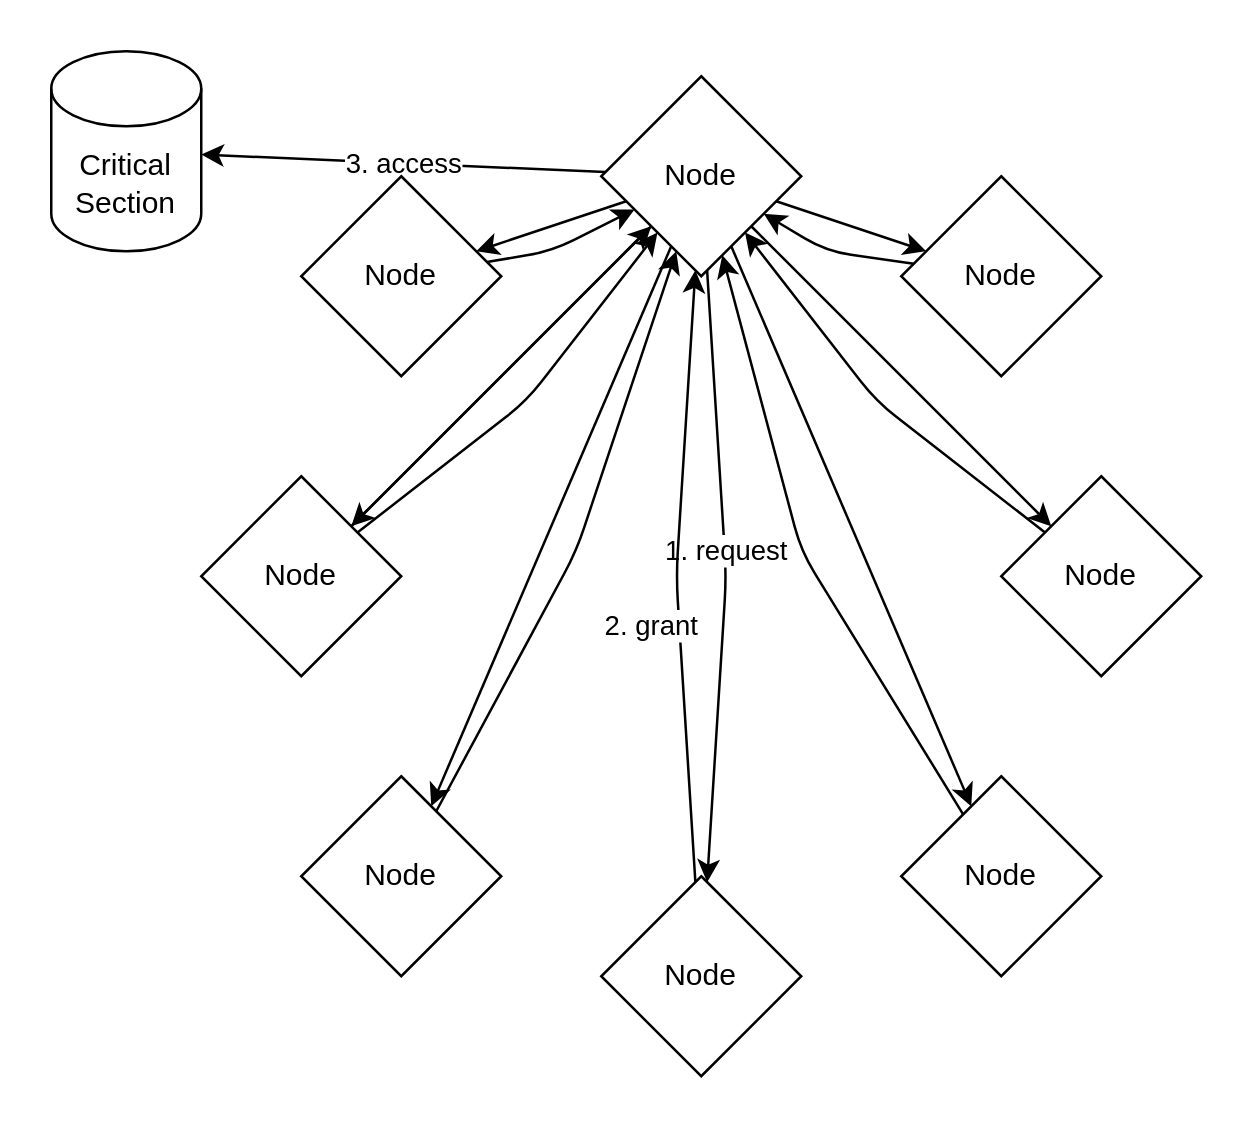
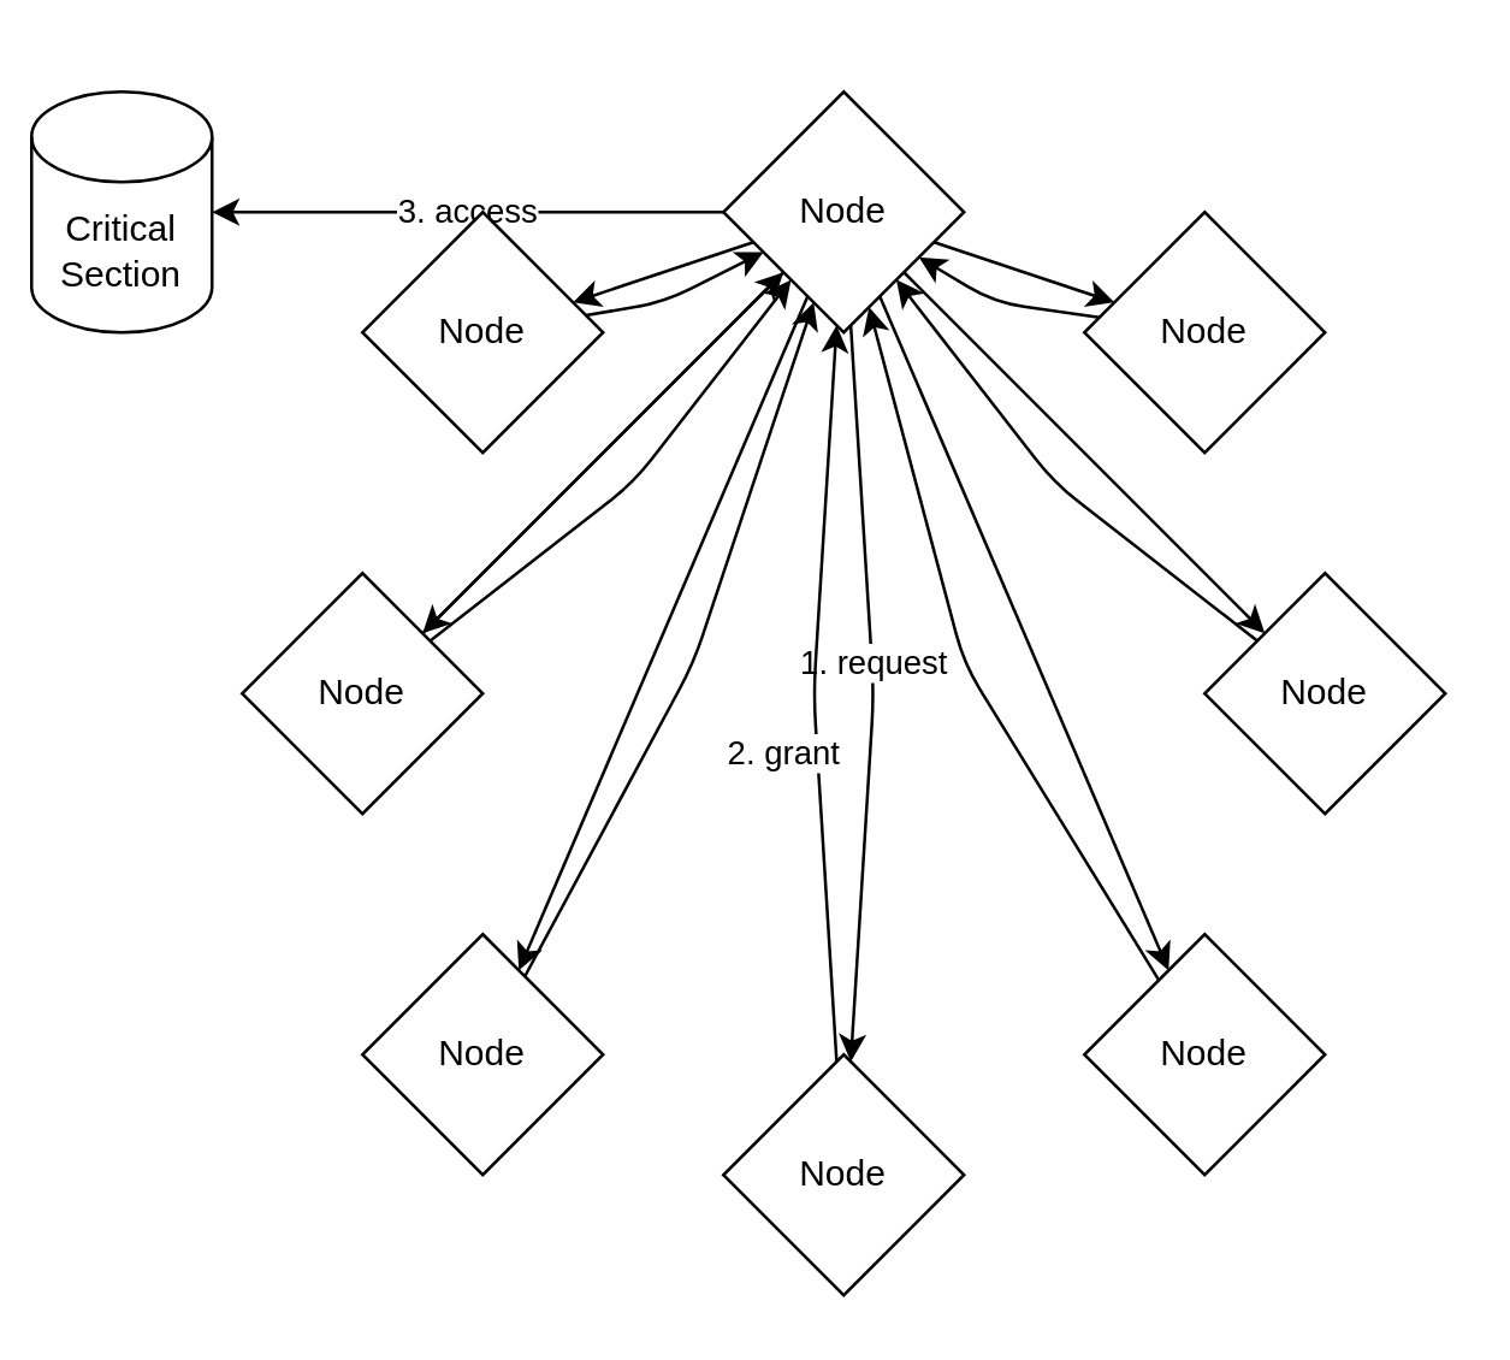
  <mxCell id="0" />
  <mxCell id="1" parent="0" />
  <mxCell id="2" style="html=1;" edge="1" parent="1" source="10" target="25"><mxGeometry relative="1" as="geometry" /></mxCell>
  <mxCell id="3" style="edgeStyle=none;html=1;" edge="1" parent="1" source="10" target="23"><mxGeometry relative="1" as="geometry" /></mxCell>
  <mxCell id="4" style="edgeStyle=none;html=1;" edge="1" parent="1" source="10" target="20"><mxGeometry relative="1" as="geometry" /></mxCell>
  <mxCell id="5" value="1. request" style="edgeStyle=none;html=1;" edge="1" parent="1" source="10" target="18"><mxGeometry x="-0.081" y="1" relative="1" as="geometry"><Array as="points"><mxPoint x="290" y="230" /></Array><mxPoint as="offset" /></mxGeometry></mxCell>
  <mxCell id="6" style="edgeStyle=none;html=1;" edge="1" parent="1" source="10" target="16"><mxGeometry relative="1" as="geometry" /></mxCell>
  <mxCell id="7" style="edgeStyle=none;html=1;" edge="1" parent="1" source="10" target="14"><mxGeometry relative="1" as="geometry" /></mxCell>
  <mxCell id="8" style="edgeStyle=none;html=1;" edge="1" parent="1" source="10" target="12"><mxGeometry relative="1" as="geometry" /></mxCell>
  <mxCell id="9" value="3. access" style="edgeStyle=none;html=1;" edge="1" parent="1" source="10" target="26"><mxGeometry relative="1" as="geometry" /></mxCell>
  <mxCell id="10" value="Node" style="rhombus;whiteSpace=wrap;html=1;" vertex="1" parent="1"><mxGeometry x="240" y="30" width="80" height="80" as="geometry" /></mxCell>
  <mxCell id="11" style="edgeStyle=none;html=1;" edge="1" parent="1" source="12" target="10"><mxGeometry relative="1" as="geometry"><Array as="points"><mxPoint x="330" y="100" /></Array></mxGeometry></mxCell>
  <mxCell id="12" value="Node" style="rhombus;whiteSpace=wrap;html=1;" vertex="1" parent="1"><mxGeometry x="360" y="70" width="80" height="80" as="geometry" /></mxCell>
  <mxCell id="13" style="edgeStyle=none;html=1;" edge="1" parent="1" source="14" target="10"><mxGeometry relative="1" as="geometry"><Array as="points"><mxPoint x="350" y="160" /></Array></mxGeometry></mxCell>
  <mxCell id="14" value="Node" style="rhombus;whiteSpace=wrap;html=1;" vertex="1" parent="1"><mxGeometry x="400" y="190" width="80" height="80" as="geometry" /></mxCell>
  <mxCell id="15" style="edgeStyle=none;html=1;" edge="1" parent="1" source="16" target="10"><mxGeometry relative="1" as="geometry"><Array as="points"><mxPoint x="320" y="220" /></Array></mxGeometry></mxCell>
  <mxCell id="16" value="Node" style="rhombus;whiteSpace=wrap;html=1;" vertex="1" parent="1"><mxGeometry x="360" y="310" width="80" height="80" as="geometry" /></mxCell>
  <mxCell id="17" value="2. grant" style="edgeStyle=none;html=1;" edge="1" parent="1" source="18" target="10"><mxGeometry x="-0.158" y="11" relative="1" as="geometry"><Array as="points"><mxPoint x="270" y="230" /></Array><mxPoint as="offset" /></mxGeometry></mxCell>
  <mxCell id="18" value="Node" style="rhombus;whiteSpace=wrap;html=1;" vertex="1" parent="1"><mxGeometry x="240" y="350" width="80" height="80" as="geometry" /></mxCell>
  <mxCell id="19" value="" style="edgeStyle=none;html=1;" edge="1" parent="1" source="20" target="10"><mxGeometry relative="1" as="geometry"><Array as="points"><mxPoint x="230" y="220" /></Array></mxGeometry></mxCell>
  <mxCell id="20" value="Node" style="rhombus;whiteSpace=wrap;html=1;" vertex="1" parent="1"><mxGeometry x="120" y="310" width="80" height="80" as="geometry" /></mxCell>
  <mxCell id="21" style="edgeStyle=none;html=1;" edge="1" parent="1" source="23" target="10"><mxGeometry relative="1" as="geometry" /></mxCell>
  <mxCell id="22" style="edgeStyle=none;html=1;" edge="1" parent="1" source="23" target="10"><mxGeometry relative="1" as="geometry"><Array as="points"><mxPoint x="210" y="160" /></Array></mxGeometry></mxCell>
  <mxCell id="23" value="Node" style="rhombus;whiteSpace=wrap;html=1;" vertex="1" parent="1"><mxGeometry x="80" y="190" width="80" height="80" as="geometry" /></mxCell>
  <mxCell id="24" style="edgeStyle=none;html=1;" edge="1" parent="1" source="25" target="10"><mxGeometry relative="1" as="geometry"><Array as="points"><mxPoint x="220" y="100" /></Array></mxGeometry></mxCell>
  <mxCell id="25" value="Node" style="rhombus;whiteSpace=wrap;html=1;" vertex="1" parent="1"><mxGeometry x="120" y="70" width="80" height="80" as="geometry" /></mxCell>
- <mxCell id="26" value="Critical Section" style="shape=cylinder3;whiteSpace=wrap;html=1;boundedLbl=1;backgroundOutline=1;size=15;" vertex="1" parent="1"><mxGeometry x="20" y="20" width="60" height="80" as="geometry" /></mxCell>
+ <mxCell id="26" value="Critical Section" style="shape=cylinder3;whiteSpace=wrap;html=1;boundedLbl=1;backgroundOutline=1;size=15;" vertex="1" parent="1"><mxGeometry x="10" y="30" width="60" height="80" as="geometry" /></mxCell>
